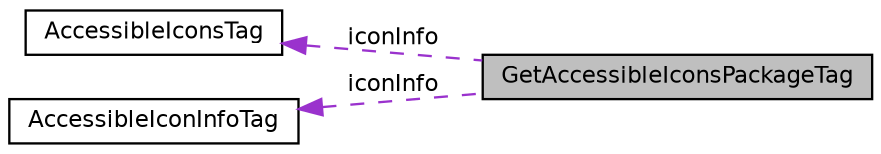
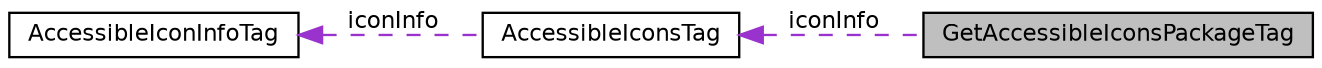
  digraph {
    rankdir=LR
    node [color=black fillcolor=white fontname=Helvetica fontsize=10 shape=record style=filled]
    edge [color=darkorchid3 dir=back fontname=Helvetica fontsize=10 labelfontname=Helvetica labelfontsize=10 style=dashed]
    n1 [fillcolor=grey75 fontcolor=black height=0.2 label=GetAccessibleIconsPackageTag width=0.4]
    n2 [height=0.2 label=AccessibleIconsTag width=0.4]
    n3 [height=0.2 label=AccessibleIconInfoTag width=0.4]
    n2 -> n1 [label=" iconInfo"]
-   n3 -> n1 [label=" iconInfo"]
+   n3 -> n2 [label=" iconInfo"]
  }
